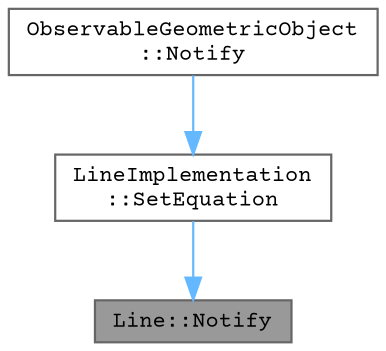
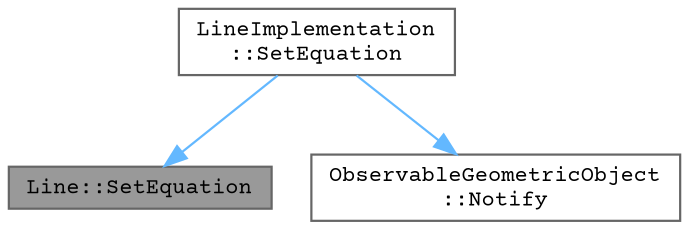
  digraph {
    fontname="Courier Prime"
    rankdir=TB
    node [color=grey40 fillcolor=white fontname="Courier Prime" fontsize=10 shape=box style=filled]
    edge [color=steelblue1 fontname="Courier Prime" fontsize=10 labelfontname=Helvetica labelfontsize=10 style=solid]
-   n1 [color=gray40 fillcolor=grey60 fontcolor=black height=0.2 label="Line::Notify" width=0.4]
+   n1 [color=gray40 fillcolor=grey60 fontcolor=black height=0.2 label="Line::SetEquation" width=0.4]
    n2 [height=0.2 label="LineImplementation\l::SetEquation" width=0.4]
    n3 [height=0.2 label="ObservableGeometricObject\l::Notify" width=0.4]
    n2 -> n1
-   n3 -> n2
+   n2 -> n3
  }
